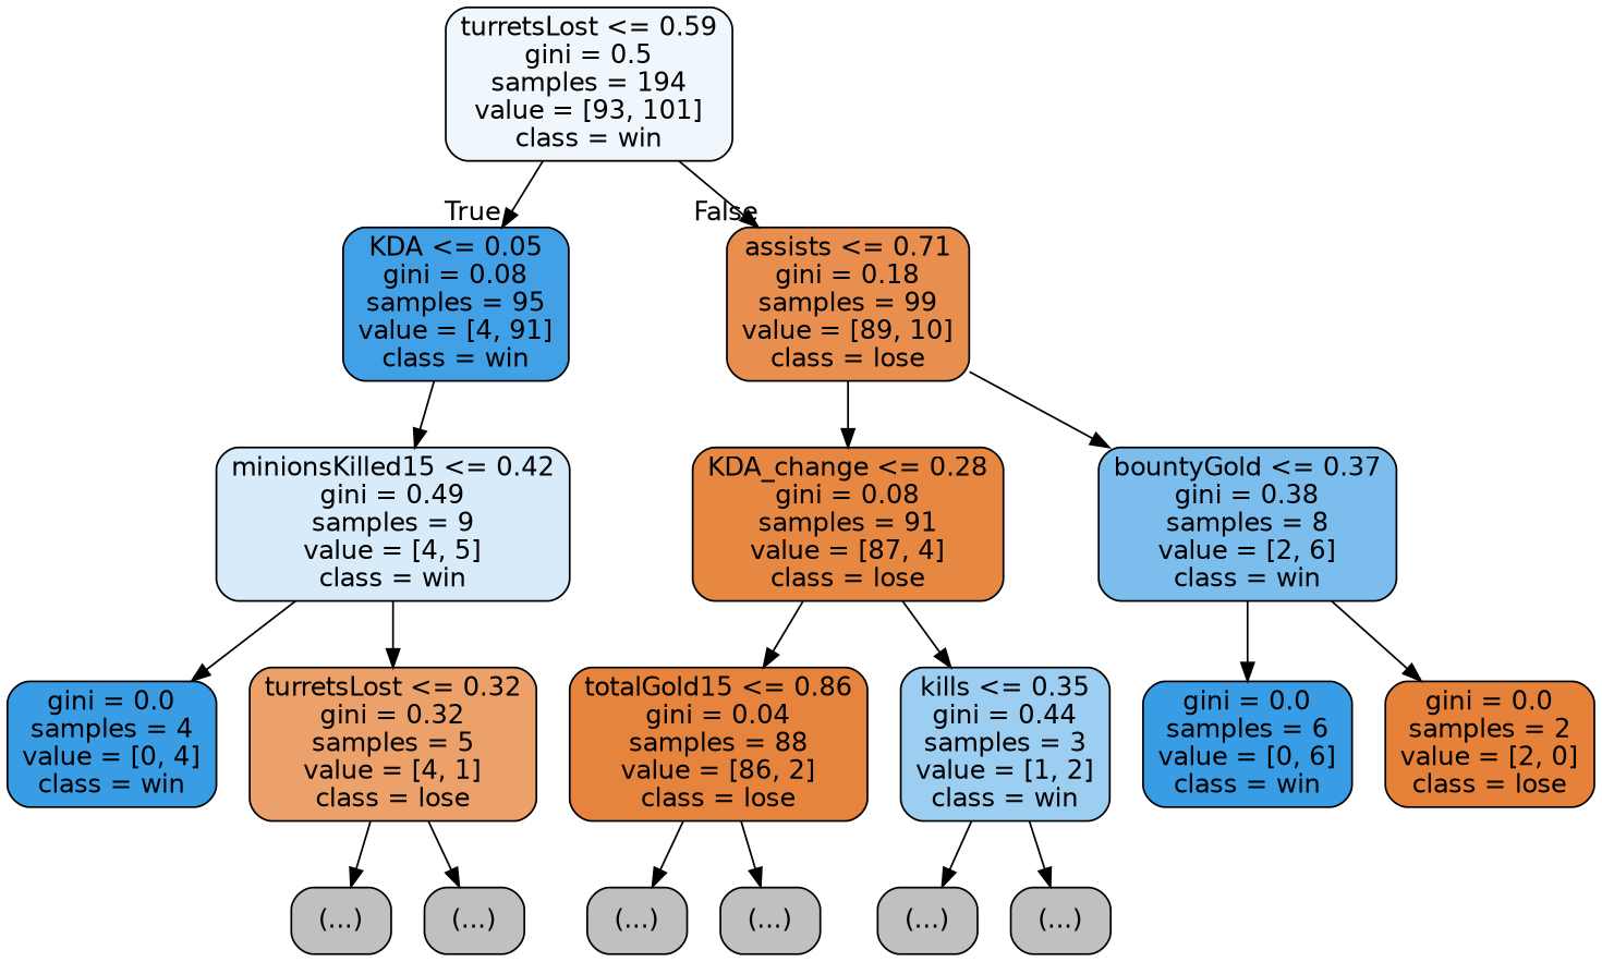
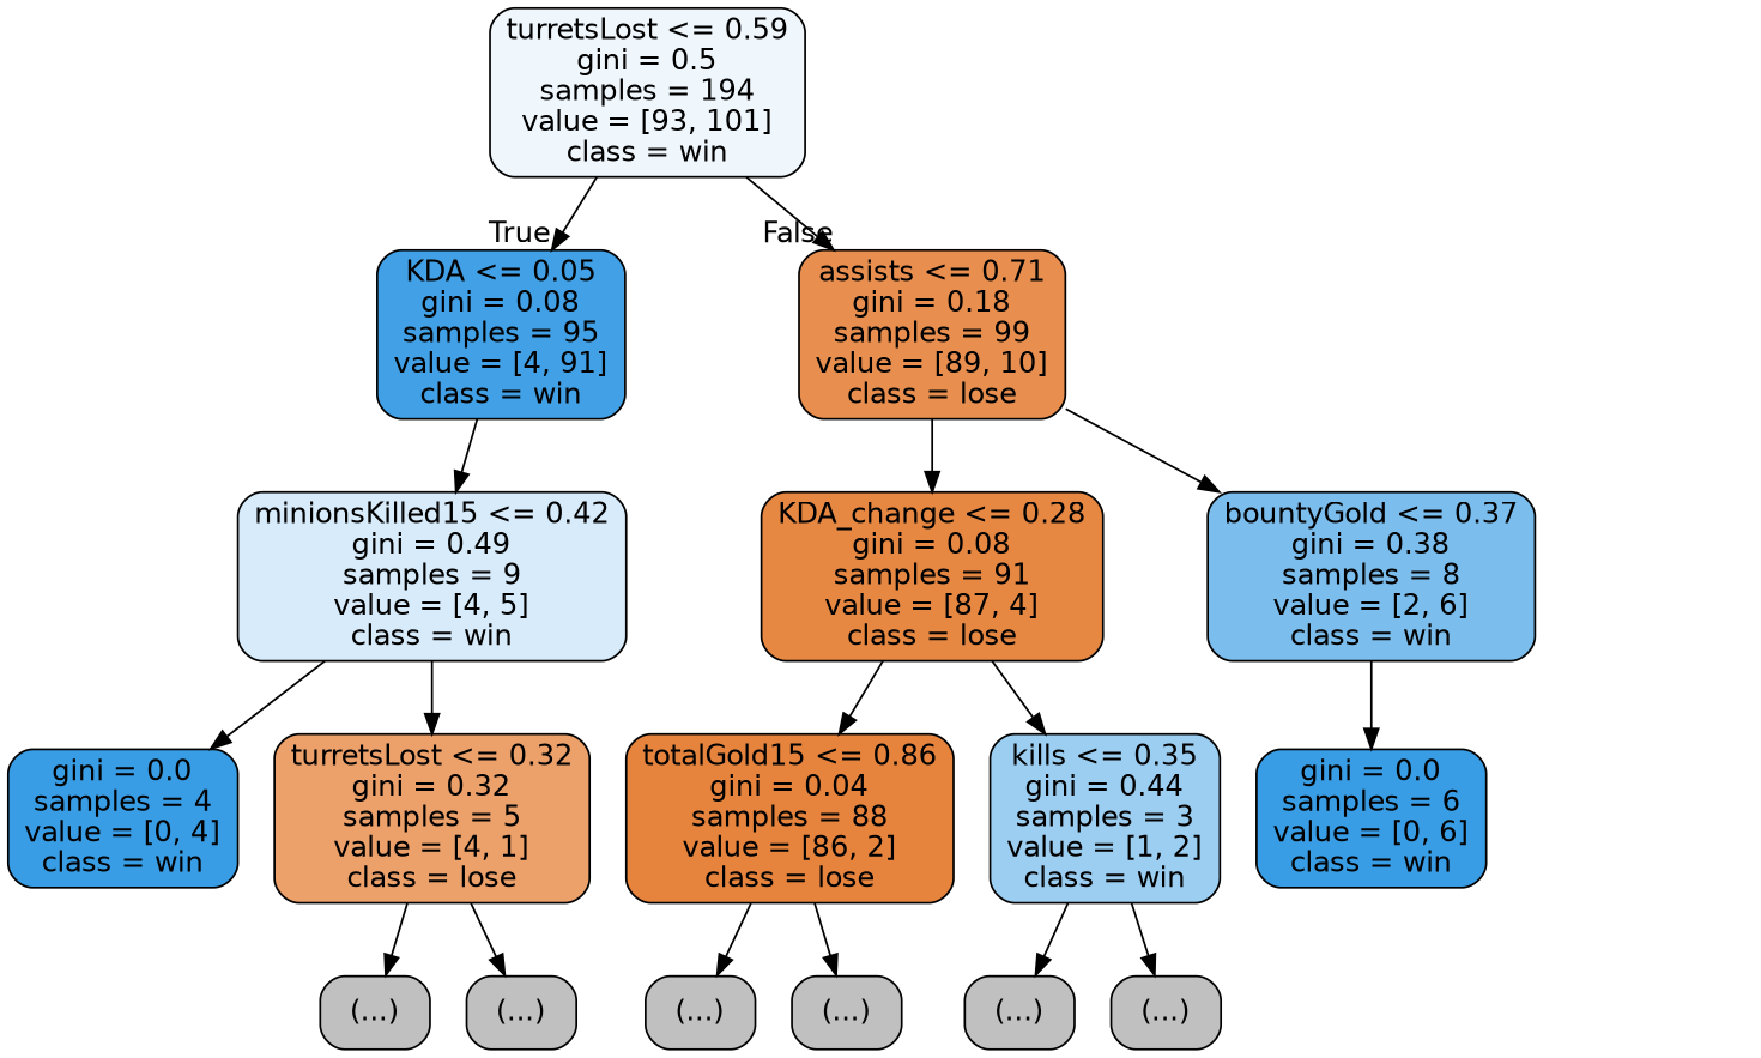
  digraph {
    node [color=black fillcolor="#C0C0C0" fontname=helvetica shape=box style="filled, rounded"]
    edge [fontname=helvetica]
    n1 [fillcolor="#eff7fd" label="turretsLost <= 0.59\ngini = 0.5\nsamples = 194\nvalue = [93, 101]\nclass = win"]
    n2 [fillcolor="#42a1e6" label="KDA <= 0.05\ngini = 0.08\nsamples = 95\nvalue = [4, 91]\nclass = win"]
    n3 [fillcolor="#e88f4f" label="assists <= 0.71\ngini = 0.18\nsamples = 99\nvalue = [89, 10]\nclass = lose"]
    n4 [fillcolor="#d7ebfa" label="minionsKilled15 <= 0.42\ngini = 0.49\nsamples = 9\nvalue = [4, 5]\nclass = win"]
    n5 [fillcolor="#e68742" label="KDA_change <= 0.28\ngini = 0.08\nsamples = 91\nvalue = [87, 4]\nclass = lose"]
    n6 [fillcolor="#7bbeee" label="bountyGold <= 0.37\ngini = 0.38\nsamples = 8\nvalue = [2, 6]\nclass = win"]
    n7 [fillcolor="#399de5" label="gini = 0.0\nsamples = 4\nvalue = [0, 4]\nclass = win"]
    n8 [fillcolor="#eca06a" label="turretsLost <= 0.32\ngini = 0.32\nsamples = 5\nvalue = [4, 1]\nclass = lose"]
    n9 [label="(...)"]
    n10 [label="(...)"]
    n11 [fillcolor="#e6843e" label="totalGold15 <= 0.86\ngini = 0.04\nsamples = 88\nvalue = [86, 2]\nclass = lose"]
    n12 [fillcolor="#9ccef2" label="kills <= 0.35\ngini = 0.44\nsamples = 3\nvalue = [1, 2]\nclass = win"]
    n13 [fillcolor="#399de5" label="gini = 0.0\nsamples = 6\nvalue = [0, 6]\nclass = win"]
-   n14 [fillcolor="#e58139" label="gini = 0.0\nsamples = 2\nvalue = [2, 0]\nclass = lose"]
    n15 [label="(...)"]
    n16 [label="(...)"]
    n17 [label="(...)"]
    n18 [label="(...)"]
    n1 -> n2 [headlabel=True labelangle=45 labeldistance=2.5]
    n1 -> n3 [headlabel=False labelangle=-45 labeldistance=2.5]
    n2 -> n4
    n3 -> n5
    n3 -> n6
    n4 -> n7
    n4 -> n8
    n5 -> n11
    n5 -> n12
    n6 -> n13
-   n6 -> n14
    n8 -> n9
    n8 -> n10
    n11 -> n15
    n11 -> n16
    n12 -> n17
    n12 -> n18
  }
